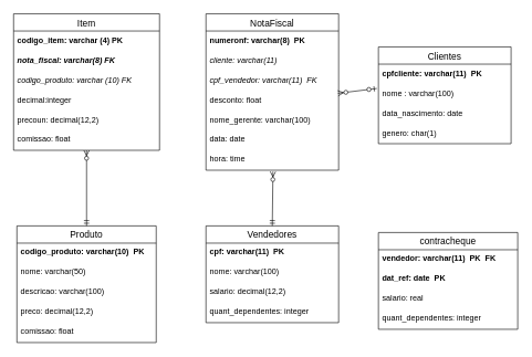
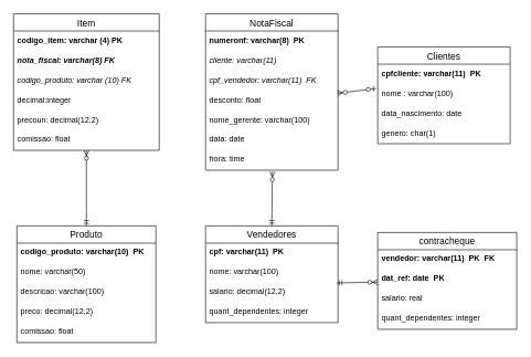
  <mxCell id="0" />
  <mxCell id="1" parent="0" />
  <mxCell id="2" value="Clientes" style="swimlane;fontStyle=0;childLayout=stackLayout;horizontal=1;startSize=26;horizontalStack=0;resizeParent=1;resizeParentMax=0;resizeLast=0;collapsible=1;marginBottom=0;align=center;fontSize=14;" parent="1" vertex="1"><mxGeometry x="570" y="70" width="200" height="146" as="geometry" /></mxCell>
  <mxCell id="3" value="cpfcliente: varchar(11)  PK" style="text;strokeColor=none;fillColor=none;spacingLeft=4;spacingRight=4;overflow=hidden;rotatable=0;points=[[0,0.5],[1,0.5]];portConstraint=eastwest;fontSize=12;fontStyle=1" parent="2" vertex="1"><mxGeometry y="26" width="200" height="30" as="geometry" /></mxCell>
  <mxCell id="4" value="nome : varchar(100)" style="text;strokeColor=none;fillColor=none;spacingLeft=4;spacingRight=4;overflow=hidden;rotatable=0;points=[[0,0.5],[1,0.5]];portConstraint=eastwest;fontSize=12;" parent="2" vertex="1"><mxGeometry y="56" width="200" height="30" as="geometry" /></mxCell>
  <mxCell id="5" value="data_nascimento: date" style="text;strokeColor=none;fillColor=none;spacingLeft=4;spacingRight=4;overflow=hidden;rotatable=0;points=[[0,0.5],[1,0.5]];portConstraint=eastwest;fontSize=12;" parent="2" vertex="1"><mxGeometry y="86" width="200" height="30" as="geometry" /></mxCell>
  <mxCell id="6" value="genero: char(1)" style="text;strokeColor=none;fillColor=none;spacingLeft=4;spacingRight=4;overflow=hidden;rotatable=0;points=[[0,0.5],[1,0.5]];portConstraint=eastwest;fontSize=12;" parent="2" vertex="1"><mxGeometry y="116" width="200" height="30" as="geometry" /></mxCell>
  <mxCell id="7" value="NotaFiscal" style="swimlane;fontStyle=0;childLayout=stackLayout;horizontal=1;startSize=26;horizontalStack=0;resizeParent=1;resizeParentMax=0;resizeLast=0;collapsible=1;marginBottom=0;align=center;fontSize=14;" parent="1" vertex="1"><mxGeometry x="310" y="20" width="200" height="236" as="geometry" /></mxCell>
  <mxCell id="8" value="numeronf: varchar(8)  PK" style="text;strokeColor=none;fillColor=none;spacingLeft=4;spacingRight=4;overflow=hidden;rotatable=0;points=[[0,0.5],[1,0.5]];portConstraint=eastwest;fontSize=12;fontStyle=1" parent="7" vertex="1"><mxGeometry y="26" width="200" height="30" as="geometry" /></mxCell>
  <mxCell id="9" value="cliente: varchar(11)" style="text;strokeColor=none;fillColor=none;spacingLeft=4;spacingRight=4;overflow=hidden;rotatable=0;points=[[0,0.5],[1,0.5]];portConstraint=eastwest;fontSize=12;fontStyle=2" parent="7" vertex="1"><mxGeometry y="56" width="200" height="30" as="geometry" /></mxCell>
  <mxCell id="10" value="cpf_vendedor: varchar(11)  FK" style="text;strokeColor=none;fillColor=none;spacingLeft=4;spacingRight=4;overflow=hidden;rotatable=0;points=[[0,0.5],[1,0.5]];portConstraint=eastwest;fontSize=12;fontStyle=2" parent="7" vertex="1"><mxGeometry y="86" width="200" height="30" as="geometry" /></mxCell>
  <mxCell id="11" value="desconto: float" style="text;strokeColor=none;fillColor=none;spacingLeft=4;spacingRight=4;overflow=hidden;rotatable=0;points=[[0,0.5],[1,0.5]];portConstraint=eastwest;fontSize=12;" parent="7" vertex="1"><mxGeometry y="116" width="200" height="30" as="geometry" /></mxCell>
  <mxCell id="12" value="nome_gerente: varchar(100)" style="text;strokeColor=none;fillColor=none;spacingLeft=4;spacingRight=4;overflow=hidden;rotatable=0;points=[[0,0.5],[1,0.5]];portConstraint=eastwest;fontSize=12;" parent="7" vertex="1"><mxGeometry y="146" width="200" height="30" as="geometry" /></mxCell>
  <mxCell id="13" value="data: date" style="text;strokeColor=none;fillColor=none;spacingLeft=4;spacingRight=4;overflow=hidden;rotatable=0;points=[[0,0.5],[1,0.5]];portConstraint=eastwest;fontSize=12;" parent="7" vertex="1"><mxGeometry y="176" width="200" height="30" as="geometry" /></mxCell>
  <mxCell id="14" value="hora: time" style="text;strokeColor=none;fillColor=none;spacingLeft=4;spacingRight=4;overflow=hidden;rotatable=0;points=[[0,0.5],[1,0.5]];portConstraint=eastwest;fontSize=12;" parent="7" vertex="1"><mxGeometry y="206" width="200" height="30" as="geometry" /></mxCell>
  <mxCell id="15" value="Item" style="swimlane;fontStyle=0;childLayout=stackLayout;horizontal=1;startSize=26;horizontalStack=0;resizeParent=1;resizeParentMax=0;resizeLast=0;collapsible=1;marginBottom=0;align=center;fontSize=14;" parent="1" vertex="1"><mxGeometry x="20" y="20" width="220" height="206" as="geometry" /></mxCell>
  <mxCell id="16" value="codigo_item: varchar (4) PK" style="text;strokeColor=none;fillColor=none;spacingLeft=4;spacingRight=4;overflow=hidden;rotatable=0;points=[[0,0.5],[1,0.5]];portConstraint=eastwest;fontSize=12;fontStyle=1" parent="15" vertex="1"><mxGeometry y="26" width="220" height="30" as="geometry" /></mxCell>
  <mxCell id="17" value="nota_fiscal: varchar(8) FK" style="text;strokeColor=none;fillColor=none;spacingLeft=4;spacingRight=4;overflow=hidden;rotatable=0;points=[[0,0.5],[1,0.5]];portConstraint=eastwest;fontSize=12;fontStyle=3" parent="15" vertex="1"><mxGeometry y="56" width="220" height="30" as="geometry" /></mxCell>
  <mxCell id="18" value="codigo_produto: varchar (10) FK" style="text;strokeColor=none;fillColor=none;spacingLeft=4;spacingRight=4;overflow=hidden;rotatable=0;points=[[0,0.5],[1,0.5]];portConstraint=eastwest;fontSize=12;fontStyle=2" parent="15" vertex="1"><mxGeometry y="86" width="220" height="30" as="geometry" /></mxCell>
  <mxCell id="19" value="decimal:integer" style="text;strokeColor=none;fillColor=none;spacingLeft=4;spacingRight=4;overflow=hidden;rotatable=0;points=[[0,0.5],[1,0.5]];portConstraint=eastwest;fontSize=12;" parent="15" vertex="1"><mxGeometry y="116" width="220" height="30" as="geometry" /></mxCell>
  <mxCell id="20" value="precoun: decimal(12,2)" style="text;strokeColor=none;fillColor=none;spacingLeft=4;spacingRight=4;overflow=hidden;rotatable=0;points=[[0,0.5],[1,0.5]];portConstraint=eastwest;fontSize=12;" parent="15" vertex="1"><mxGeometry y="146" width="220" height="30" as="geometry" /></mxCell>
  <mxCell id="21" value="comissao: float" style="text;strokeColor=none;fillColor=none;spacingLeft=4;spacingRight=4;overflow=hidden;rotatable=0;points=[[0,0.5],[1,0.5]];portConstraint=eastwest;fontSize=12;" parent="15" vertex="1"><mxGeometry y="176" width="220" height="30" as="geometry" /></mxCell>
  <mxCell id="22" value="contracheque" style="swimlane;fontStyle=0;childLayout=stackLayout;horizontal=1;startSize=26;horizontalStack=0;resizeParent=1;resizeParentMax=0;resizeLast=0;collapsible=1;marginBottom=0;align=center;fontSize=14;" parent="1" vertex="1"><mxGeometry x="570" y="350" width="210" height="146" as="geometry" /></mxCell>
  <mxCell id="23" value="vendedor: varchar(11)  PK  FK" style="text;strokeColor=none;fillColor=none;spacingLeft=4;spacingRight=4;overflow=hidden;rotatable=0;points=[[0,0.5],[1,0.5]];portConstraint=eastwest;fontSize=12;fontStyle=1" parent="22" vertex="1"><mxGeometry y="26" width="210" height="30" as="geometry" /></mxCell>
  <mxCell id="24" value="dat_ref: date  PK" style="text;strokeColor=none;fillColor=none;spacingLeft=4;spacingRight=4;overflow=hidden;rotatable=0;points=[[0,0.5],[1,0.5]];portConstraint=eastwest;fontSize=12;fontStyle=1" parent="22" vertex="1"><mxGeometry y="56" width="210" height="30" as="geometry" /></mxCell>
  <mxCell id="25" value="salario: real" style="text;strokeColor=none;fillColor=none;spacingLeft=4;spacingRight=4;overflow=hidden;rotatable=0;points=[[0,0.5],[1,0.5]];portConstraint=eastwest;fontSize=12;" parent="22" vertex="1"><mxGeometry y="86" width="210" height="30" as="geometry" /></mxCell>
  <mxCell id="26" value="quant_dependentes: integer" style="text;strokeColor=none;fillColor=none;spacingLeft=4;spacingRight=4;overflow=hidden;rotatable=0;points=[[0,0.5],[1,0.5]];portConstraint=eastwest;fontSize=12;" vertex="1" parent="22"><mxGeometry y="116" width="210" height="30" as="geometry" /></mxCell>
  <mxCell id="27" value="Produto" style="swimlane;fontStyle=0;childLayout=stackLayout;horizontal=1;startSize=26;horizontalStack=0;resizeParent=1;resizeParentMax=0;resizeLast=0;collapsible=1;marginBottom=0;align=center;fontSize=14;" parent="1" vertex="1"><mxGeometry x="25" y="340" width="210" height="176" as="geometry" /></mxCell>
  <mxCell id="28" value="codigo_produto: varchar(10)  PK" style="text;strokeColor=none;fillColor=none;spacingLeft=4;spacingRight=4;overflow=hidden;rotatable=0;points=[[0,0.5],[1,0.5]];portConstraint=eastwest;fontSize=12;fontStyle=1" parent="27" vertex="1"><mxGeometry y="26" width="210" height="30" as="geometry" /></mxCell>
  <mxCell id="29" value="nome: varchar(50)" style="text;strokeColor=none;fillColor=none;spacingLeft=4;spacingRight=4;overflow=hidden;rotatable=0;points=[[0,0.5],[1,0.5]];portConstraint=eastwest;fontSize=12;" parent="27" vertex="1"><mxGeometry y="56" width="210" height="30" as="geometry" /></mxCell>
  <mxCell id="30" value="descricao: varchar(100)" style="text;strokeColor=none;fillColor=none;spacingLeft=4;spacingRight=4;overflow=hidden;rotatable=0;points=[[0,0.5],[1,0.5]];portConstraint=eastwest;fontSize=12;" parent="27" vertex="1"><mxGeometry y="86" width="210" height="30" as="geometry" /></mxCell>
  <mxCell id="31" value="preco: decimal(12,2)" style="text;strokeColor=none;fillColor=none;spacingLeft=4;spacingRight=4;overflow=hidden;rotatable=0;points=[[0,0.5],[1,0.5]];portConstraint=eastwest;fontSize=12;" parent="27" vertex="1"><mxGeometry y="116" width="210" height="30" as="geometry" /></mxCell>
  <mxCell id="32" value="comissao: float" style="text;strokeColor=none;fillColor=none;spacingLeft=4;spacingRight=4;overflow=hidden;rotatable=0;points=[[0,0.5],[1,0.5]];portConstraint=eastwest;fontSize=12;" parent="27" vertex="1"><mxGeometry y="146" width="210" height="30" as="geometry" /></mxCell>
  <mxCell id="33" value="Vendedores" style="swimlane;fontStyle=0;childLayout=stackLayout;horizontal=1;startSize=26;horizontalStack=0;resizeParent=1;resizeParentMax=0;resizeLast=0;collapsible=1;marginBottom=0;align=center;fontSize=14;" parent="1" vertex="1"><mxGeometry x="310" y="340" width="200" height="146" as="geometry" /></mxCell>
  <mxCell id="34" value="cpf: varchar(11)  PK" style="text;strokeColor=none;fillColor=none;spacingLeft=4;spacingRight=4;overflow=hidden;rotatable=0;points=[[0,0.5],[1,0.5]];portConstraint=eastwest;fontSize=12;fontStyle=1" parent="33" vertex="1"><mxGeometry y="26" width="200" height="30" as="geometry" /></mxCell>
  <mxCell id="35" value="nome: varchar(100)" style="text;strokeColor=none;fillColor=none;spacingLeft=4;spacingRight=4;overflow=hidden;rotatable=0;points=[[0,0.5],[1,0.5]];portConstraint=eastwest;fontSize=12;" parent="33" vertex="1"><mxGeometry y="56" width="200" height="30" as="geometry" /></mxCell>
  <mxCell id="36" value="salario: decimal(12,2)" style="text;strokeColor=none;fillColor=none;spacingLeft=4;spacingRight=4;overflow=hidden;rotatable=0;points=[[0,0.5],[1,0.5]];portConstraint=eastwest;fontSize=12;" parent="33" vertex="1"><mxGeometry y="86" width="200" height="30" as="geometry" /></mxCell>
  <mxCell id="37" value="quant_dependentes: integer" style="text;strokeColor=none;fillColor=none;spacingLeft=4;spacingRight=4;overflow=hidden;rotatable=0;points=[[0,0.5],[1,0.5]];portConstraint=eastwest;fontSize=12;" parent="33" vertex="1"><mxGeometry y="116" width="200" height="30" as="geometry" /></mxCell>
  <mxCell id="38" value="" style="fontSize=12;html=1;endArrow=ERzeroToMany;endFill=1;exitX=0.5;exitY=0;exitDx=0;exitDy=0;startArrow=ERmandOne;startFill=0;" parent="1" source="27" edge="1" target="21"><mxGeometry width="100" height="100" relative="1" as="geometry"><mxPoint x="320" y="590" as="sourcePoint" /><mxPoint x="138" y="230" as="targetPoint" /></mxGeometry></mxCell>
  <mxCell id="39" value="" style="fontSize=12;html=1;endArrow=ERzeroToMany;endFill=1;exitX=0.5;exitY=0;exitDx=0;exitDy=0;startArrow=ERmandOne;startFill=0;entryX=0.505;entryY=1.067;entryDx=0;entryDy=0;entryPerimeter=0;" parent="1" source="33" target="14" edge="1"><mxGeometry width="100" height="100" relative="1" as="geometry"><mxPoint x="260" y="170" as="sourcePoint" /><mxPoint x="268" y="291.99" as="targetPoint" /></mxGeometry></mxCell>
  <mxCell id="40" value="" style="fontSize=12;html=1;endArrow=ERzeroToMany;endFill=1;startArrow=ERzeroToOne;startFill=1;entryX=0.995;entryY=0.133;entryDx=0;entryDy=0;exitX=-0.012;exitY=0.224;exitDx=0;exitDy=0;exitPerimeter=0;entryPerimeter=0;" parent="1" source="4" target="11" edge="1"><mxGeometry width="100" height="100" relative="1" as="geometry"><mxPoint x="450" y="61" as="sourcePoint" /><mxPoint x="563.04" y="190" as="targetPoint" /></mxGeometry></mxCell>
+ <mxCell id="41" value="" style="fontSize=12;html=1;endArrow=ERzeroToMany;endFill=1;startArrow=ERmandOne;startFill=0;exitX=0.99;exitY=0;exitDx=0;exitDy=0;exitPerimeter=0;" parent="1" source="36" target="22" edge="1"><mxGeometry width="100" height="100" relative="1" as="geometry"><mxPoint x="720" y="410" as="sourcePoint" /><mxPoint x="460" y="386" as="targetPoint" /></mxGeometry></mxCell>
